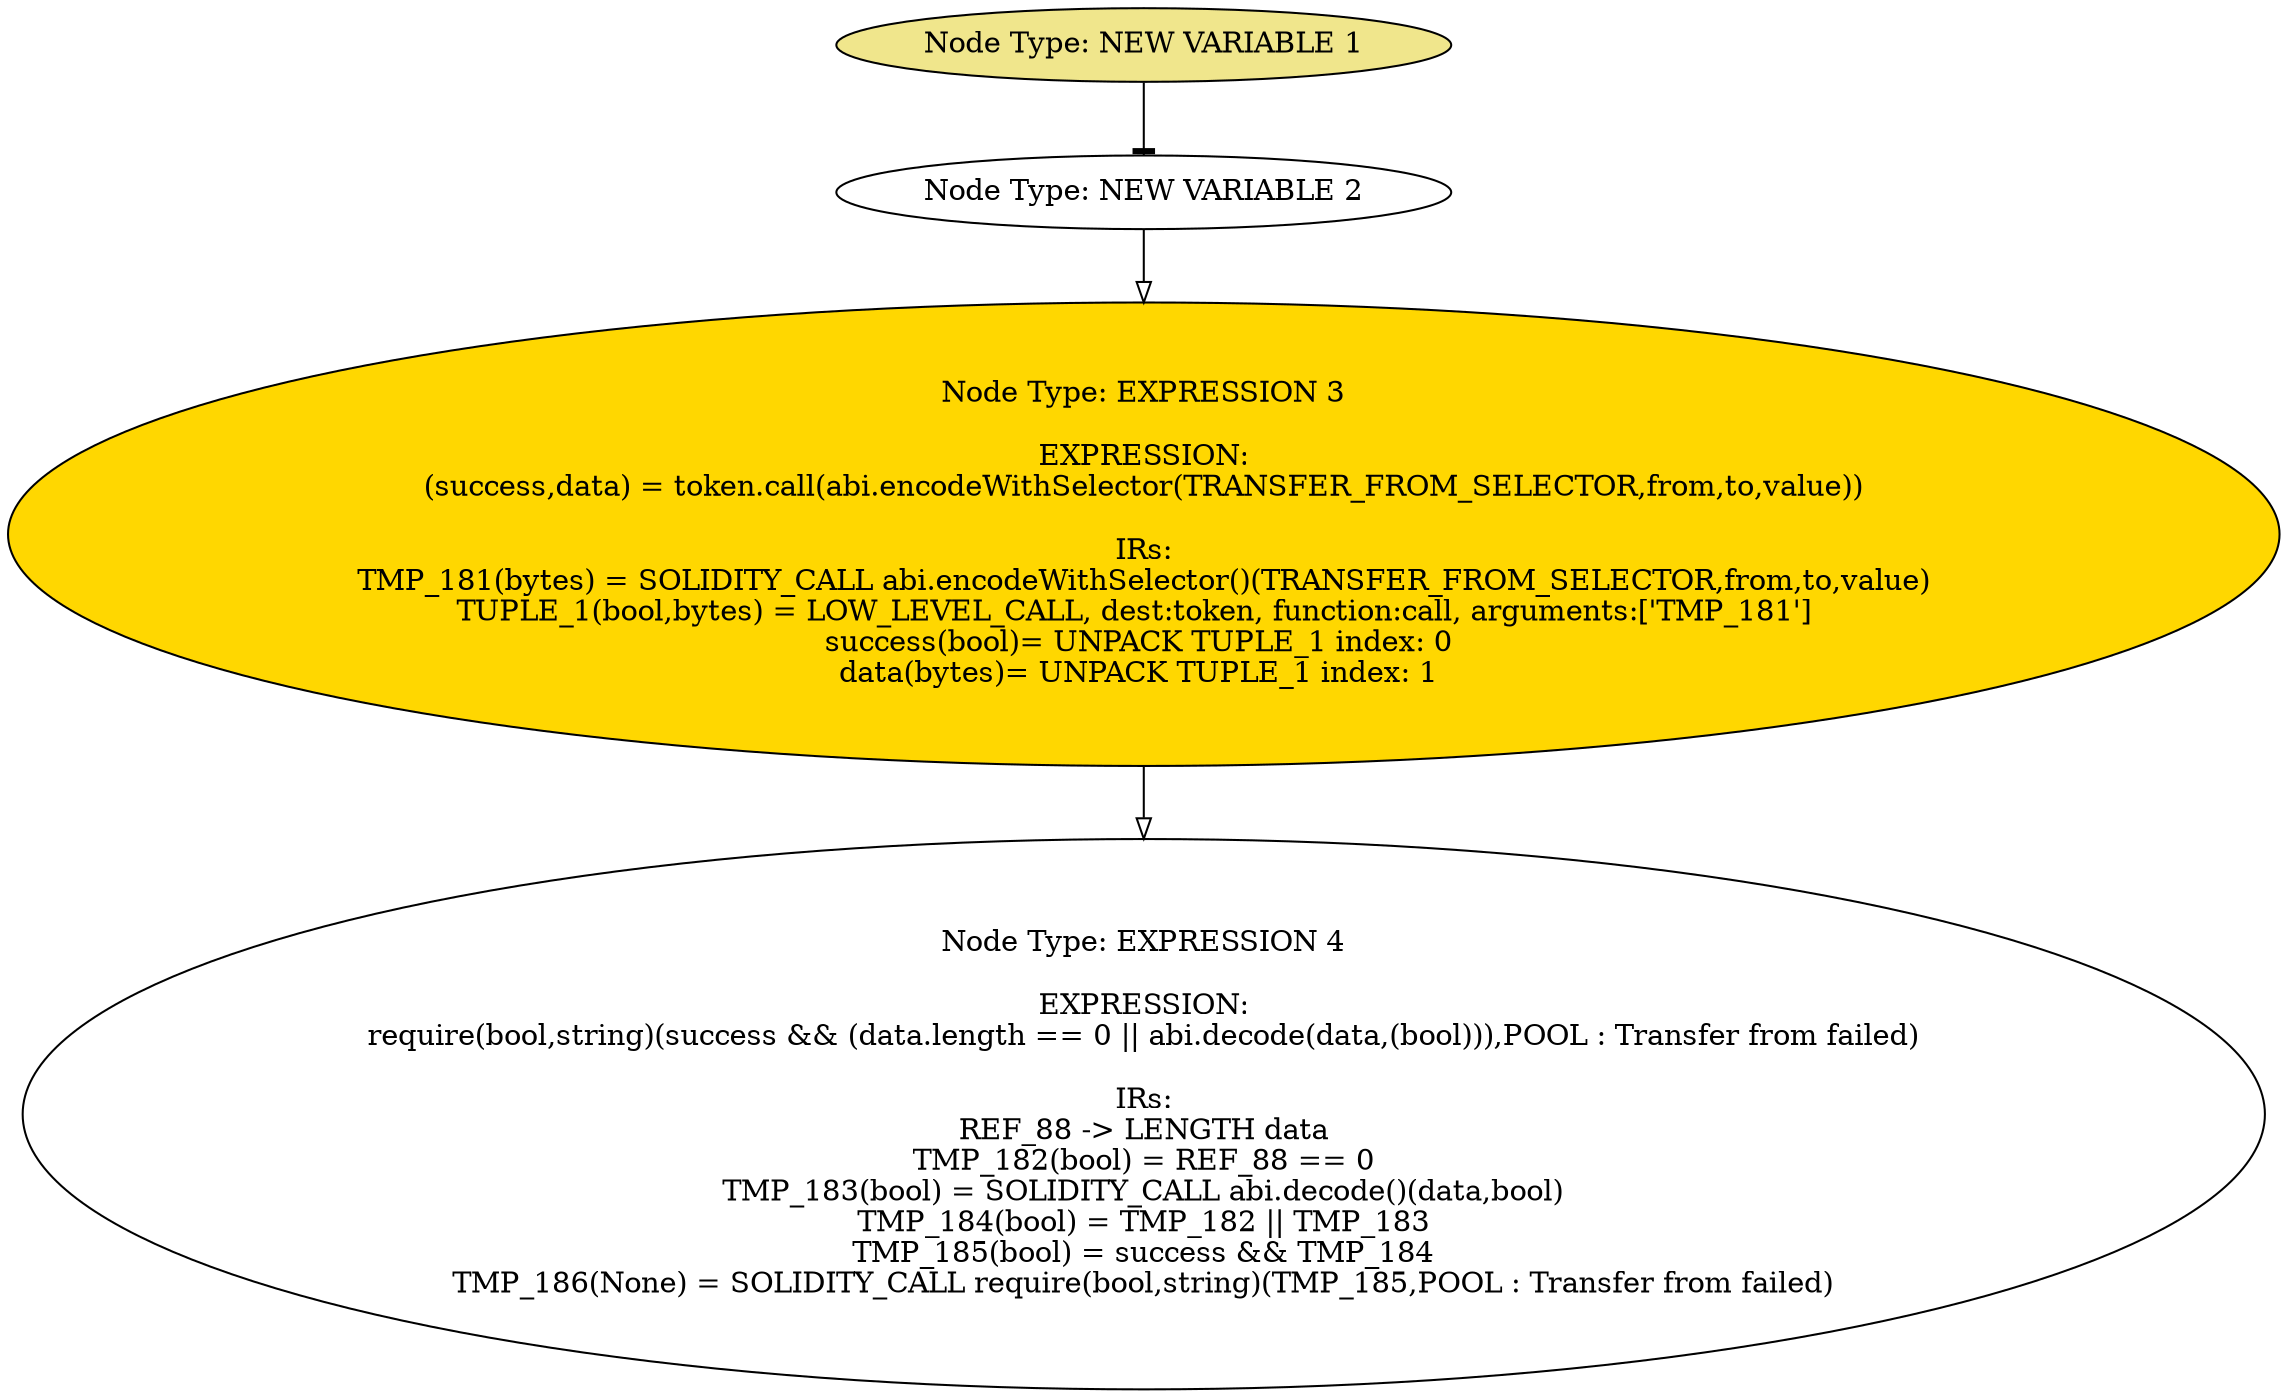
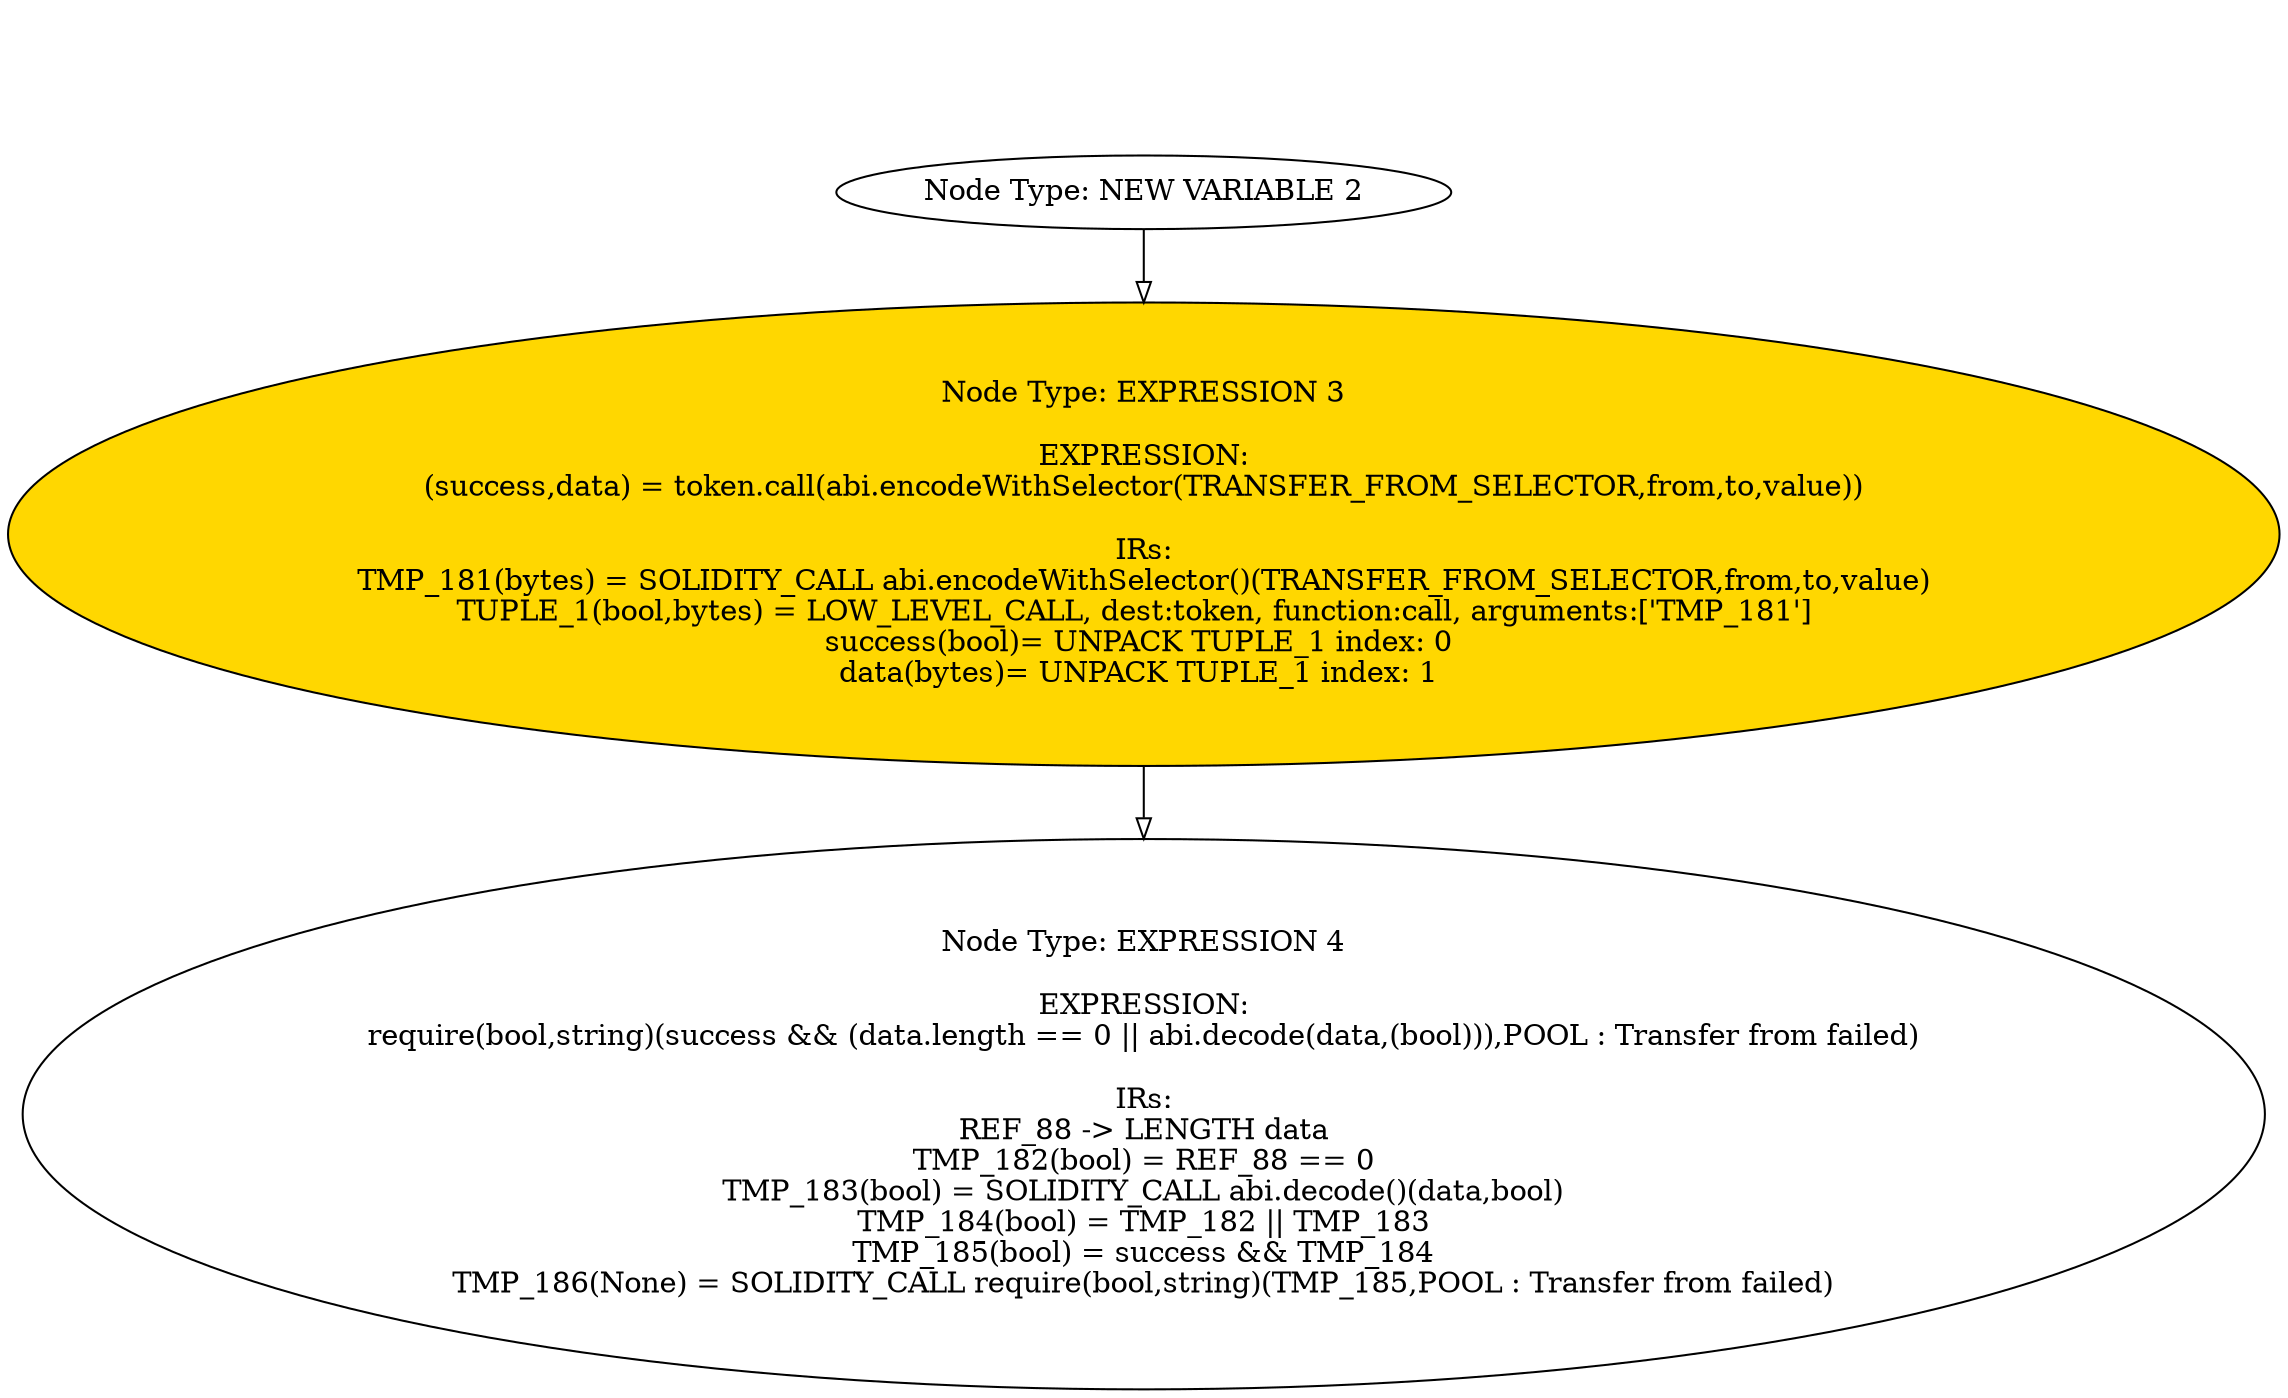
  digraph {
    node [fillcolor=white style=filled]
    edge [arrowhead=onormal]
-   n1 [fillcolor=khaki label="Node Type: NEW VARIABLE 1\n"]
    n2 [label="Node Type: NEW VARIABLE 2\n"]
    n3 [fillcolor=gold label="Node Type: EXPRESSION 3\n\nEXPRESSION:\n(success,data) = token.call(abi.encodeWithSelector(TRANSFER_FROM_SELECTOR,from,to,value))\n\nIRs:\nTMP_181(bytes) = SOLIDITY_CALL abi.encodeWithSelector()(TRANSFER_FROM_SELECTOR,from,to,value)\nTUPLE_1(bool,bytes) = LOW_LEVEL_CALL, dest:token, function:call, arguments:['TMP_181']  \nsuccess(bool)= UNPACK TUPLE_1 index: 0 \ndata(bytes)= UNPACK TUPLE_1 index: 1 "]
    n4 [label="Node Type: EXPRESSION 4\n\nEXPRESSION:\nrequire(bool,string)(success && (data.length == 0 || abi.decode(data,(bool))),POOL : Transfer from failed)\n\nIRs:\nREF_88 -> LENGTH data\nTMP_182(bool) = REF_88 == 0\nTMP_183(bool) = SOLIDITY_CALL abi.decode()(data,bool)\nTMP_184(bool) = TMP_182 || TMP_183\nTMP_185(bool) = success && TMP_184\nTMP_186(None) = SOLIDITY_CALL require(bool,string)(TMP_185,POOL : Transfer from failed)"]
-   n1 -> n2 [arrowhead=tee]
    n2 -> n3
    n3 -> n4
  }
